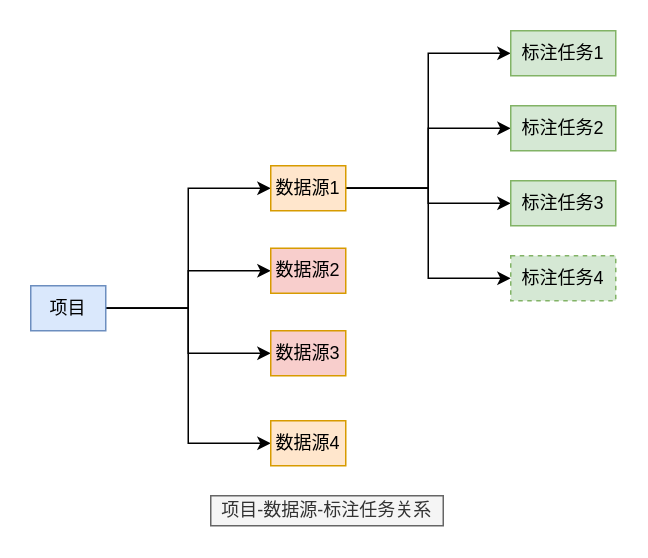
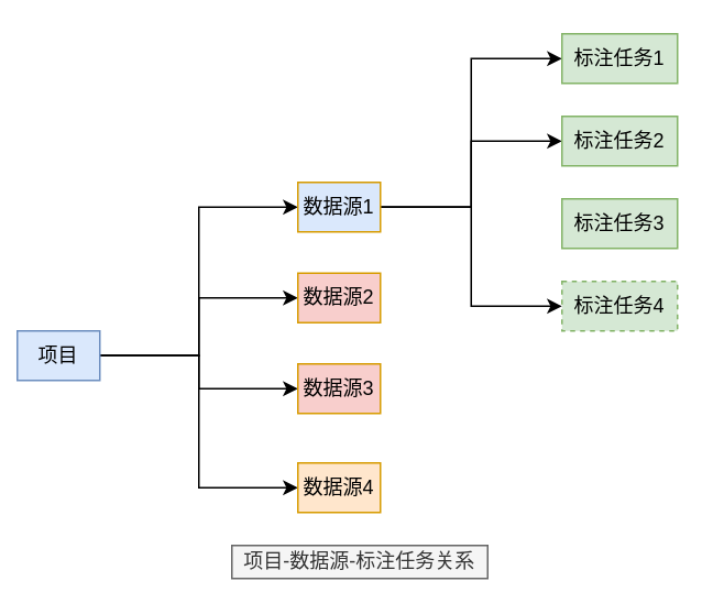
  <mxCell id="0" />
  <mxCell id="1" parent="0" />
  <mxCell id="2" style="edgeStyle=orthogonalEdgeStyle;rounded=0;orthogonalLoop=1;jettySize=auto;html=1;entryX=0;entryY=0.5;entryDx=0;entryDy=0;" edge="1" parent="1" source="6" target="11"><mxGeometry relative="1" as="geometry" /></mxCell>
  <mxCell id="3" style="edgeStyle=orthogonalEdgeStyle;rounded=0;orthogonalLoop=1;jettySize=auto;html=1;entryX=0;entryY=0.5;entryDx=0;entryDy=0;" edge="1" parent="1" source="6" target="13"><mxGeometry relative="1" as="geometry" /></mxCell>
  <mxCell id="4" style="edgeStyle=orthogonalEdgeStyle;rounded=0;orthogonalLoop=1;jettySize=auto;html=1;entryX=0;entryY=0.5;entryDx=0;entryDy=0;" edge="1" parent="1" source="6" target="12"><mxGeometry relative="1" as="geometry" /></mxCell>
  <mxCell id="5" style="edgeStyle=orthogonalEdgeStyle;rounded=0;orthogonalLoop=1;jettySize=auto;html=1;entryX=0;entryY=0.5;entryDx=0;entryDy=0;" edge="1" parent="1" source="6" target="14"><mxGeometry relative="1" as="geometry" /></mxCell>
- <mxCell id="6" value="项目" style="rounded=0;whiteSpace=wrap;html=1;fillColor=#dae8fc;strokeColor=#6c8ebf;" vertex="1" parent="1"><mxGeometry x="20" y="190" width="50" height="30" as="geometry" /></mxCell>
+ <mxCell id="6" value="项目" style="rounded=0;whiteSpace=wrap;html=1;fillColor=#dae8fc;strokeColor=#6c8ebf;" vertex="1" parent="1"><mxGeometry x="10" y="200" width="50" height="30" as="geometry" /></mxCell>
  <mxCell id="7" style="edgeStyle=orthogonalEdgeStyle;rounded=0;orthogonalLoop=1;jettySize=auto;html=1;entryX=0;entryY=0.5;entryDx=0;entryDy=0;elbow=vertical;" edge="1" parent="1" source="11" target="17"><mxGeometry relative="1" as="geometry" /></mxCell>
  <mxCell id="8" style="edgeStyle=orthogonalEdgeStyle;rounded=0;orthogonalLoop=1;jettySize=auto;html=1;entryX=0;entryY=0.5;entryDx=0;entryDy=0;elbow=vertical;" edge="1" parent="1" source="11" target="16"><mxGeometry relative="1" as="geometry" /></mxCell>
- <mxCell id="9" style="edgeStyle=orthogonalEdgeStyle;rounded=0;orthogonalLoop=1;jettySize=auto;html=1;entryX=0;entryY=0.5;entryDx=0;entryDy=0;elbow=vertical;" edge="1" parent="1" source="11" target="15"><mxGeometry relative="1" as="geometry" /></mxCell>
  <mxCell id="10" style="edgeStyle=orthogonalEdgeStyle;rounded=0;orthogonalLoop=1;jettySize=auto;html=1;entryX=0;entryY=0.5;entryDx=0;entryDy=0;" edge="1" parent="1" source="11" target="18"><mxGeometry relative="1" as="geometry" /></mxCell>
- <mxCell id="11" value="数据源1" style="rounded=0;whiteSpace=wrap;html=1;fillColor=#ffe6cc;strokeColor=#d79b00;" vertex="1" parent="1"><mxGeometry x="180" y="110" width="50" height="30" as="geometry" /></mxCell>
+ <mxCell id="11" value="数据源1" style="rounded=0;whiteSpace=wrap;html=1;fillColor=#dae8fc;strokeColor=#d79b00;" vertex="1" parent="1"><mxGeometry x="180" y="110" width="50" height="30" as="geometry" /></mxCell>
  <mxCell id="12" value="数据源3" style="rounded=0;whiteSpace=wrap;html=1;fillColor=#f8cecc;strokeColor=#d79b00;" vertex="1" parent="1"><mxGeometry x="180" y="220" width="50" height="30" as="geometry" /></mxCell>
  <mxCell id="13" value="数据源2" style="rounded=0;whiteSpace=wrap;html=1;fillColor=#f8cecc;strokeColor=#d79b00;" vertex="1" parent="1"><mxGeometry x="180" y="165" width="50" height="30" as="geometry" /></mxCell>
  <mxCell id="14" value="数据源4" style="rounded=0;whiteSpace=wrap;html=1;fillColor=#ffe6cc;strokeColor=#d79b00;" vertex="1" parent="1"><mxGeometry x="180" y="280" width="50" height="30" as="geometry" /></mxCell>
  <mxCell id="15" value="标注任务3" style="rounded=0;whiteSpace=wrap;html=1;fillColor=#d5e8d4;strokeColor=#82b366;" vertex="1" parent="1"><mxGeometry x="340" y="120" width="70" height="30" as="geometry" /></mxCell>
  <mxCell id="16" value="标注任务2" style="rounded=0;whiteSpace=wrap;html=1;fillColor=#d5e8d4;strokeColor=#82b366;" vertex="1" parent="1"><mxGeometry x="340" y="70" width="70" height="30" as="geometry" /></mxCell>
  <mxCell id="17" value="标注任务1" style="rounded=0;whiteSpace=wrap;html=1;fillColor=#d5e8d4;strokeColor=#82b366;" vertex="1" parent="1"><mxGeometry x="340" y="20" width="70" height="30" as="geometry" /></mxCell>
  <mxCell id="18" value="标注任务4" style="rounded=0;whiteSpace=wrap;html=1;fillColor=#d5e8d4;strokeColor=#82b366;dashed=1;" vertex="1" parent="1"><mxGeometry x="340" y="170" width="70" height="30" as="geometry" /></mxCell>
  <mxCell id="19" value="项目-数据源-标注任务关系" style="text;html=1;strokeColor=#666666;fillColor=#f5f5f5;align=center;verticalAlign=middle;whiteSpace=wrap;rounded=0;fontColor=#333333;" vertex="1" parent="1"><mxGeometry x="140" y="330" width="155" height="20" as="geometry" /></mxCell>
